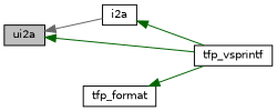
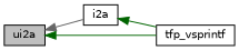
  digraph {
    rankdir=LR
    node [color=black fillcolor=white fontname=Helvetica fontsize=10 shape=record style=filled]
    edge [color=darkgreen dir=back fontname=Helvetica fontsize=10 labelfontname=Helvetica labelfontsize=10 style=solid]
    n1 [fillcolor=grey75 fontcolor=black height=0.2 label=ui2a width=0.4]
    n2 [height=0.2 label=i2a width=0.4]
    n3 [height=0.2 label=tfp_vsprintf width=0.4]
-   n4 [height=0.2 label=tfp_format width=0.4]
    n1 -> n2 [color=gray40]
    n1 -> n3
    n2 -> n3
-   n4 -> n3
  }
